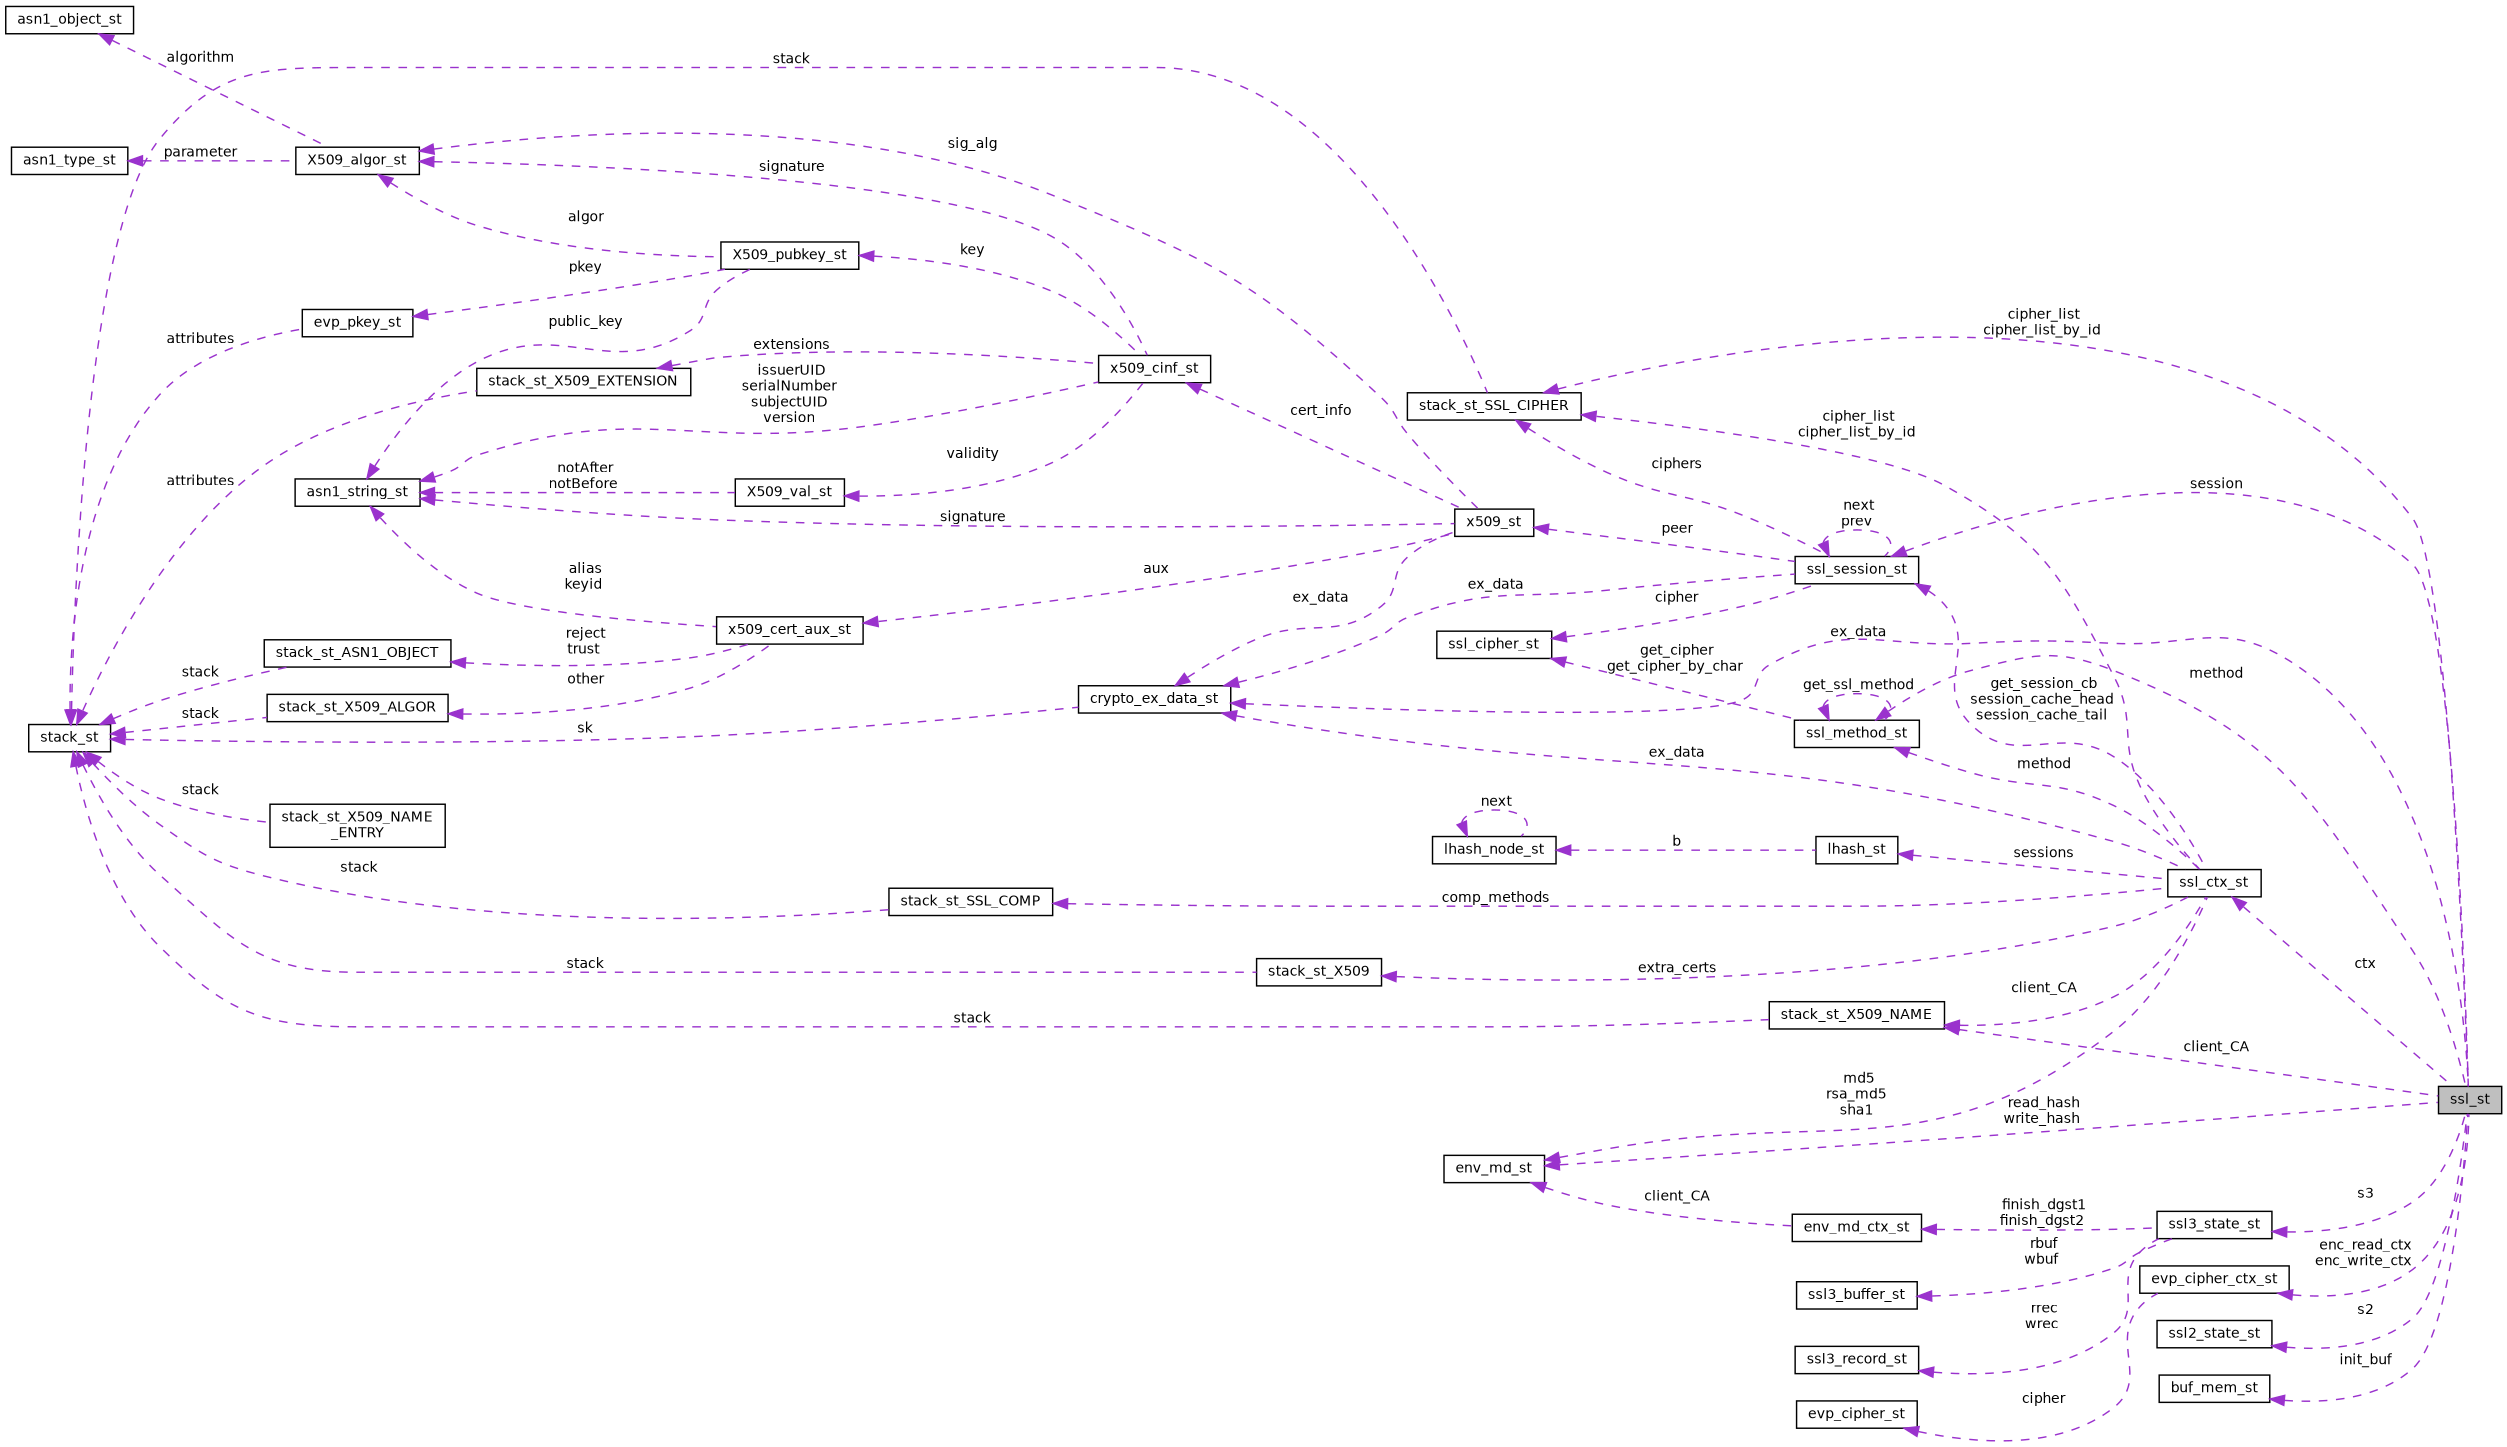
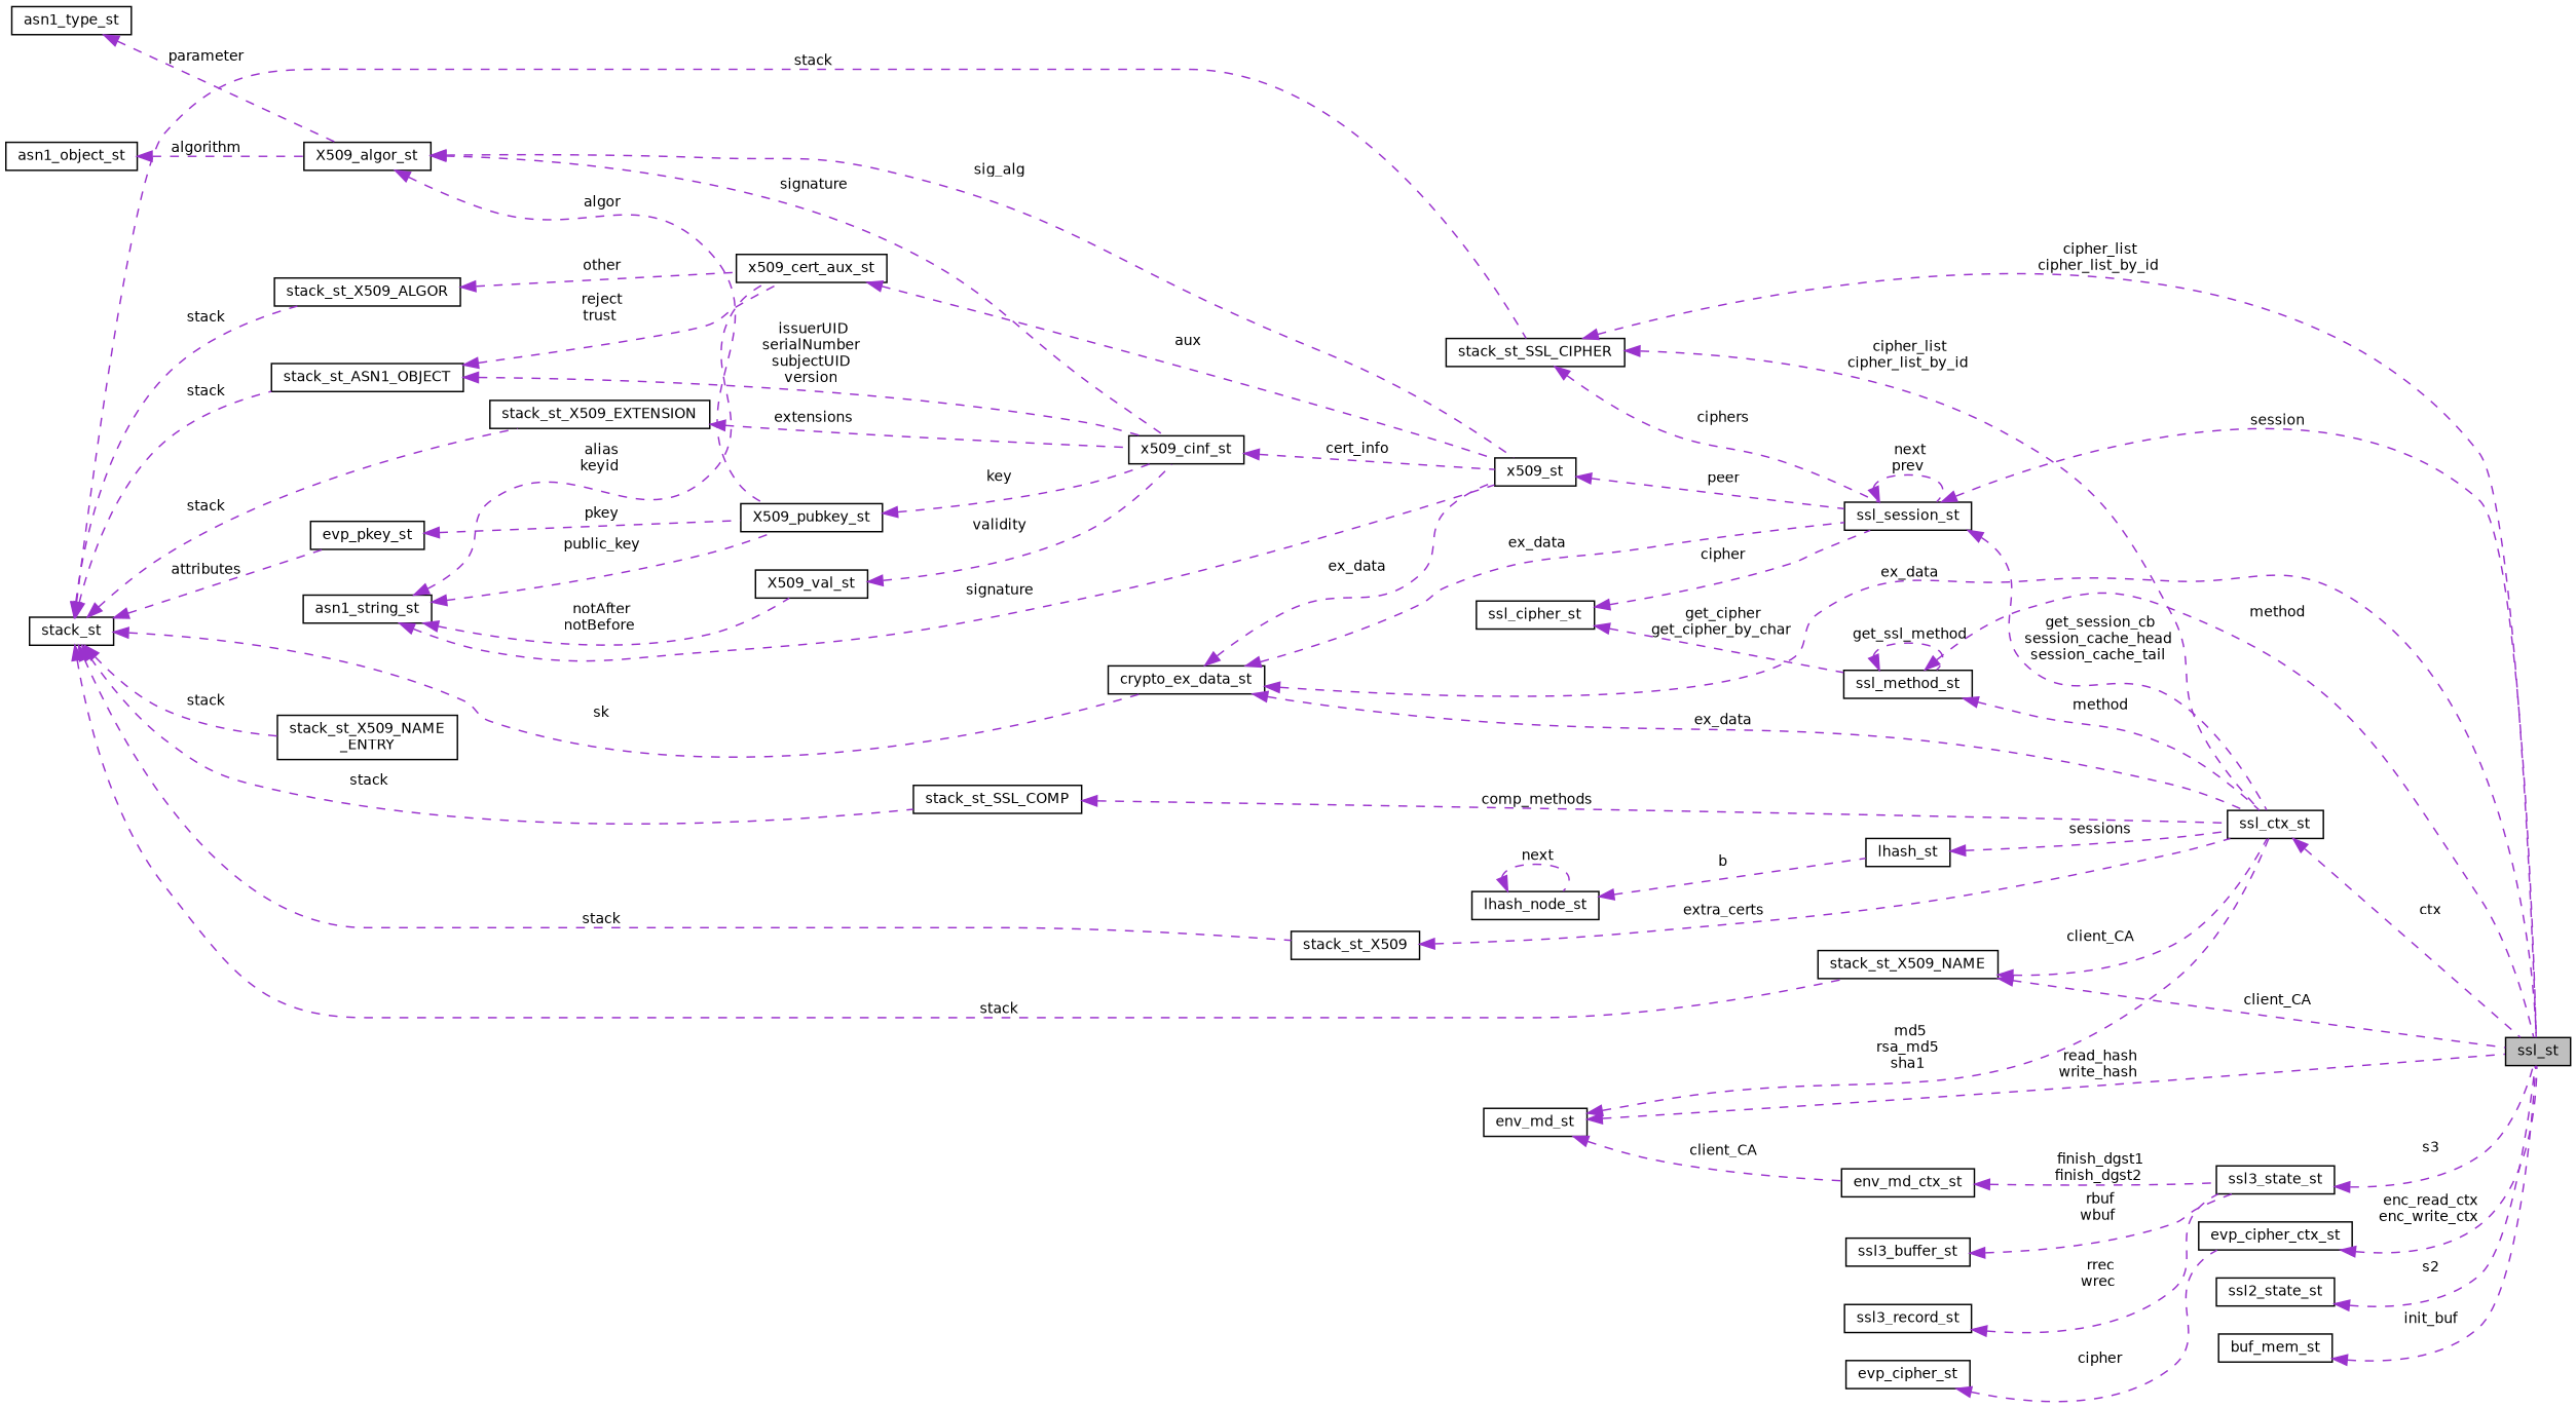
  digraph {
    rankdir=LR
    node [color=black fillcolor=white fontname=Helvetica fontsize=10 shape=record style=filled]
    edge [color=darkorchid3 dir=back fontname=Helvetica fontsize=10 labelfontname=Helvetica labelfontsize=10 style=dashed]
    n1 [fillcolor=grey75 fontcolor=black height=0.2 label=ssl_st width=0.4]
    n2 [height=0.2 label=ssl_session_st width=0.4]
    n3 [height=0.2 label=ssl_ctx_st width=0.4]
    n4 [height=0.2 label=ssl_cipher_st width=0.4]
    n5 [height=0.2 label=ssl_method_st width=0.4]
    n6 [height=0.2 label=x509_st width=0.4]
    n7 [height=0.2 label=asn1_string_st width=0.4]
    n8 [height=0.2 label=x509_cinf_st width=0.4]
    n9 [height=0.2 label=X509_val_st width=0.4]
    n10 [height=0.2 label=X509_pubkey_st width=0.4]
    n11 [height=0.2 label=x509_cert_aux_st width=0.4]
    n12 [height=0.2 label=stack_st_X509_EXTENSION width=0.4]
    n13 [height=0.2 label=stack_st width=0.4]
    n14 [height=0.2 label="stack_st_X509_NAME\l_ENTRY" width=0.4]
    n15 [height=0.2 label=evp_pkey_st width=0.4]
    n16 [height=0.2 label=stack_st_ASN1_OBJECT width=0.4]
    n17 [height=0.2 label=stack_st_X509_ALGOR width=0.4]
    n18 [height=0.2 label=crypto_ex_data_st width=0.4]
    n19 [height=0.2 label=stack_st_SSL_CIPHER width=0.4]
    n20 [height=0.2 label=stack_st_SSL_COMP width=0.4]
    n21 [height=0.2 label=stack_st_X509_NAME width=0.4]
    n22 [height=0.2 label=stack_st_X509 width=0.4]
    n23 [height=0.2 label=X509_algor_st width=0.4]
    n24 [height=0.2 label=asn1_object_st width=0.4]
    n25 [height=0.2 label=asn1_type_st width=0.4]
    n26 [height=0.2 label=env_md_st width=0.4]
    n27 [height=0.2 label=env_md_ctx_st width=0.4]
    n28 [height=0.2 label=ssl3_state_st width=0.4]
    n29 [height=0.2 label=lhash_st width=0.4]
    n30 [height=0.2 label=lhash_node_st width=0.4]
    n31 [height=0.2 label=evp_cipher_ctx_st width=0.4]
    n32 [height=0.2 label=evp_cipher_st width=0.4]
    n33 [height=0.2 label=ssl3_buffer_st width=0.4]
    n34 [height=0.2 label=ssl3_record_st width=0.4]
    n35 [height=0.2 label=ssl2_state_st width=0.4]
    n36 [height=0.2 label=buf_mem_st width=0.4]
    n2 -> n1 [label=" session"]
    n2 -> n2 [label=" next\nprev"]
    n2 -> n3 [label=" get_session_cb\nsession_cache_head\nsession_cache_tail"]
    n3 -> n1 [label=" ctx"]
    n4 -> n2 [label=" cipher"]
    n4 -> n5 [label=" get_cipher\nget_cipher_by_char"]
    n5 -> n1 [label=" method"]
    n5 -> n3 [label=" method"]
    n5 -> n5 [label=" get_ssl_method"]
    n6 -> n2 [label=" peer"]
    n7 -> n6 [label=" signature"]
-   n7 -> n8 [label=" issuerUID\nserialNumber\nsubjectUID\nversion"]
+   n16 -> n8 [label=" issuerUID\nserialNumber\nsubjectUID\nversion"]
    n7 -> n9 [label=" notAfter\nnotBefore"]
    n7 -> n10 [label=" public_key"]
    n7 -> n11 [label=" alias\nkeyid"]
    n8 -> n6 [label=" cert_info"]
    n9 -> n8 [label=" validity"]
    n10 -> n8 [label=" key"]
    n11 -> n6 [label=" aux"]
    n12 -> n8 [label=" extensions"]
-   n13 -> n12 [label=" attributes"]
+   n13 -> n12 [label=" stack"]
    n13 -> n14 [label=" stack"]
    n13 -> n15 [label=" attributes"]
    n13 -> n16 [label=" stack"]
    n13 -> n17 [label=" stack"]
    n13 -> n18 [label=" sk"]
    n13 -> n19 [label=" stack"]
    n13 -> n20 [label=" stack"]
    n13 -> n21 [label=" stack"]
    n13 -> n22 [label=" stack"]
    n15 -> n10 [label=" pkey"]
    n16 -> n11 [label=" reject\ntrust"]
    n17 -> n11 [label=" other"]
    n18 -> n1 [label=" ex_data"]
    n18 -> n2 [label=" ex_data"]
    n18 -> n3 [label=" ex_data"]
    n18 -> n6 [label=" ex_data"]
    n19 -> n1 [label=" cipher_list\ncipher_list_by_id"]
    n19 -> n2 [label=" ciphers"]
    n19 -> n3 [label=" cipher_list\ncipher_list_by_id"]
    n20 -> n3 [label=" comp_methods"]
    n21 -> n1 [label=" client_CA"]
    n21 -> n3 [label=" client_CA"]
    n22 -> n3 [label=" extra_certs"]
    n23 -> n6 [label=" sig_alg"]
    n23 -> n8 [label=" signature"]
    n23 -> n10 [label=" algor"]
    n24 -> n23 [label=" algorithm"]
    n25 -> n23 [label=" parameter"]
    n26 -> n1 [label=" read_hash\nwrite_hash"]
    n26 -> n3 [label=" md5\nrsa_md5\nsha1"]
    n26 -> n27 [label=" client_CA"]
    n27 -> n28 [label=" finish_dgst1\nfinish_dgst2"]
    n28 -> n1 [label=" s3"]
    n29 -> n3 [label=" sessions"]
    n30 -> n29 [label=" b"]
    n30 -> n30 [label=" next"]
    n31 -> n1 [label=" enc_read_ctx\nenc_write_ctx"]
    n32 -> n31 [label=" cipher"]
    n33 -> n28 [label=" rbuf\nwbuf"]
    n34 -> n28 [label=" rrec\nwrec"]
    n35 -> n1 [label=" s2"]
    n36 -> n1 [label=" init_buf"]
  }
